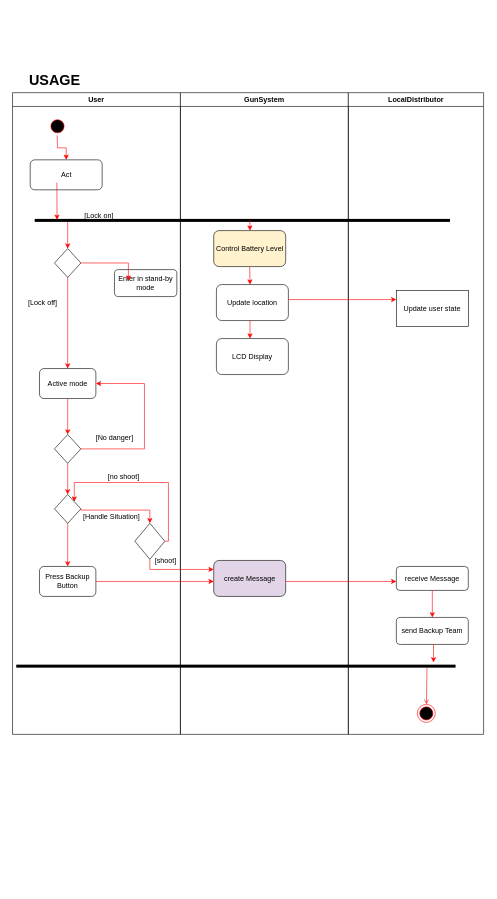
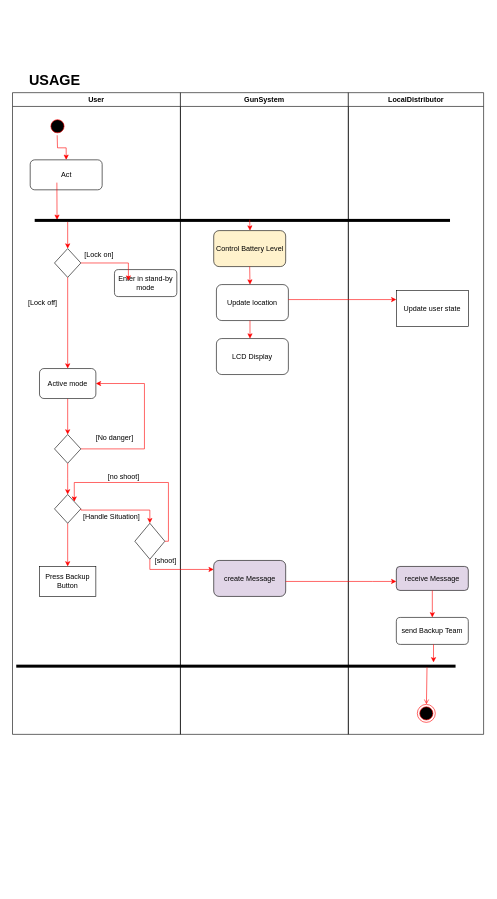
  <mxCell id="0" />
  <mxCell id="1" parent="0" />
  <mxCell id="2" value="User" style="swimlane;whiteSpace=wrap" parent="1" vertex="1"><mxGeometry x="20" y="154" width="280" height="1070" as="geometry" /></mxCell>
  <mxCell id="3" style="edgeStyle=orthogonalEdgeStyle;rounded=0;orthogonalLoop=1;jettySize=auto;html=1;strokeColor=#FF0000;" parent="2" target="5" edge="1"><mxGeometry relative="1" as="geometry"><mxPoint x="74.5" y="71" as="sourcePoint" /></mxGeometry></mxCell>
  <mxCell id="4" value="" style="ellipse;shape=startState;fillColor=#000000;strokeColor=#ff0000;" parent="2" vertex="1"><mxGeometry x="60" y="41" width="30" height="30" as="geometry" /></mxCell>
  <mxCell id="5" value="Act" style="rounded=1;whiteSpace=wrap;html=1;" parent="2" vertex="1"><mxGeometry x="29.5" y="112" width="120" height="50" as="geometry" /></mxCell>
  <mxCell id="6" value="" style="endArrow=classic;html=1;strokeColor=#FF0000;" parent="2" edge="1"><mxGeometry width="50" height="50" relative="1" as="geometry"><mxPoint x="74" y="150" as="sourcePoint" /><mxPoint x="74.25" y="212" as="targetPoint" /></mxGeometry></mxCell>
  <mxCell id="7" value="" style="html=1;points=[];perimeter=orthogonalPerimeter;fillColor=#000000;strokeColor=none;rotation=90;" parent="2" vertex="1"><mxGeometry x="380.75" y="-133.25" width="5" height="692.5" as="geometry" /></mxCell>
  <mxCell id="8" value="" style="rhombus;whiteSpace=wrap;html=1;" parent="2" vertex="1"><mxGeometry x="70" y="260" width="44" height="48" as="geometry" /></mxCell>
  <mxCell id="9" value="" style="endArrow=classic;html=1;strokeColor=#FF0000;entryX=0.5;entryY=0;entryDx=0;entryDy=0;" parent="2" source="7" target="8" edge="1"><mxGeometry width="50" height="50" relative="1" as="geometry"><mxPoint x="190" y="290" as="sourcePoint" /><mxPoint x="190" y="340" as="targetPoint" /></mxGeometry></mxCell>
  <mxCell id="10" value="&lt;div&gt;Enter in stand-by&lt;/div&gt;&lt;div&gt;mode&lt;br&gt;&lt;/div&gt;" style="rounded=1;whiteSpace=wrap;html=1;" parent="2" vertex="1"><mxGeometry x="170" y="295" width="104" height="45" as="geometry" /></mxCell>
  <mxCell id="11" style="edgeStyle=orthogonalEdgeStyle;rounded=0;orthogonalLoop=1;jettySize=auto;html=1;strokeColor=#FF0000;entryX=0.608;entryY=-0.033;entryDx=0;entryDy=0;entryPerimeter=0;" parent="2" source="8" edge="1"><mxGeometry relative="1" as="geometry"><mxPoint x="193.232" y="313.515" as="targetPoint" /><Array as="points"><mxPoint x="193" y="284" /></Array></mxGeometry></mxCell>
- <mxCell id="12" value="[Lock on]" style="text;html=1;align=center;verticalAlign=middle;resizable=0;points=[];autosize=1;" parent="2" vertex="1"><mxGeometry x="114" y="195" width="60" height="20" as="geometry" /></mxCell>
+ <mxCell id="12" value="[Lock on]" style="text;html=1;align=center;verticalAlign=middle;resizable=0;points=[];autosize=1;" parent="2" vertex="1"><mxGeometry x="114" y="260" width="60" height="20" as="geometry" /></mxCell>
  <mxCell id="13" value="[Lock off]" style="text;html=1;align=center;verticalAlign=middle;resizable=0;points=[];autosize=1;" parent="2" vertex="1"><mxGeometry x="20" y="340" width="60" height="20" as="geometry" /></mxCell>
  <mxCell id="14" style="edgeStyle=orthogonalEdgeStyle;rounded=0;orthogonalLoop=1;jettySize=auto;html=1;entryX=0.5;entryY=0;entryDx=0;entryDy=0;strokeColor=#FF0000;" parent="2" source="15" target="17" edge="1"><mxGeometry relative="1" as="geometry" /></mxCell>
  <mxCell id="15" value="Active mode" style="rounded=1;whiteSpace=wrap;html=1;" parent="2" vertex="1"><mxGeometry x="45" y="460" width="94" height="50" as="geometry" /></mxCell>
  <mxCell id="16" style="edgeStyle=orthogonalEdgeStyle;rounded=0;orthogonalLoop=1;jettySize=auto;html=1;exitX=0.5;exitY=1;exitDx=0;exitDy=0;strokeColor=#FF0000;entryX=0.5;entryY=0;entryDx=0;entryDy=0;" parent="2" source="8" target="15" edge="1"><mxGeometry relative="1" as="geometry"><mxPoint x="92" y="410" as="targetPoint" /></mxGeometry></mxCell>
  <mxCell id="17" value="" style="rhombus;whiteSpace=wrap;html=1;" parent="2" vertex="1"><mxGeometry x="70" y="570" width="44" height="48" as="geometry" /></mxCell>
  <mxCell id="18" style="edgeStyle=orthogonalEdgeStyle;rounded=0;orthogonalLoop=1;jettySize=auto;html=1;strokeColor=#FF0000;entryX=1;entryY=0.5;entryDx=0;entryDy=0;" parent="2" source="17" target="15" edge="1"><mxGeometry relative="1" as="geometry"><mxPoint x="210" y="480" as="targetPoint" /><Array as="points"><mxPoint x="220" y="594" /><mxPoint x="220" y="485" /></Array></mxGeometry></mxCell>
  <mxCell id="19" value="&lt;div&gt;[No danger]&lt;br&gt;&lt;/div&gt;" style="text;html=1;align=center;verticalAlign=middle;resizable=0;points=[];autosize=1;" parent="2" vertex="1"><mxGeometry x="130" y="565" width="80" height="20" as="geometry" /></mxCell>
- <mxCell id="20" value="Press Backup Button" style="rounded=1;whiteSpace=wrap;html=1;" parent="2" vertex="1"><mxGeometry x="45" y="790" width="94" height="50" as="geometry" /></mxCell>
+ <mxCell id="20" value="Press Backup Button" style="whiteSpace=wrap;html=1;rounded=0;" parent="2" vertex="1"><mxGeometry x="45" y="790" width="94" height="50" as="geometry" /></mxCell>
  <mxCell id="21" style="edgeStyle=orthogonalEdgeStyle;rounded=0;orthogonalLoop=1;jettySize=auto;html=1;entryX=0.5;entryY=0;entryDx=0;entryDy=0;strokeColor=#FF0000;" parent="2" source="22" target="20" edge="1"><mxGeometry relative="1" as="geometry" /></mxCell>
  <mxCell id="22" value="" style="rhombus;whiteSpace=wrap;html=1;" parent="2" vertex="1"><mxGeometry x="70" y="670" width="44" height="48" as="geometry" /></mxCell>
  <mxCell id="23" value="[Handle Situation]" style="text;html=1;align=center;verticalAlign=middle;resizable=0;points=[];autosize=1;" parent="2" vertex="1"><mxGeometry x="110" y="698" width="110" height="20" as="geometry" /></mxCell>
  <mxCell id="24" value="" style="rhombus;whiteSpace=wrap;html=1;" parent="2" vertex="1"><mxGeometry x="204" y="718" width="50" height="60" as="geometry" /></mxCell>
  <mxCell id="25" style="edgeStyle=orthogonalEdgeStyle;rounded=0;orthogonalLoop=1;jettySize=auto;html=1;strokeColor=#FF0000;entryX=0.5;entryY=0;entryDx=0;entryDy=0;exitX=1;exitY=0.5;exitDx=0;exitDy=0;" parent="2" source="22" target="24" edge="1"><mxGeometry relative="1" as="geometry"><mxPoint x="210.002" y="725.005" as="targetPoint" /><mxPoint x="130.77" y="695.49" as="sourcePoint" /><Array as="points"><mxPoint x="114" y="696" /><mxPoint x="229" y="696" /></Array></mxGeometry></mxCell>
  <mxCell id="26" value="[shoot]" style="text;html=1;align=center;verticalAlign=middle;resizable=0;points=[];autosize=1;" parent="2" vertex="1"><mxGeometry x="230" y="770" width="50" height="20" as="geometry" /></mxCell>
  <mxCell id="27" style="edgeStyle=orthogonalEdgeStyle;rounded=0;orthogonalLoop=1;jettySize=auto;html=1;strokeColor=#FF0000;entryX=1;entryY=0;entryDx=0;entryDy=0;" parent="2" source="24" target="22" edge="1"><mxGeometry relative="1" as="geometry"><mxPoint x="260" y="650" as="targetPoint" /><Array as="points"><mxPoint x="260" y="748" /><mxPoint x="260" y="650" /><mxPoint x="103" y="650" /></Array></mxGeometry></mxCell>
  <mxCell id="28" value="[no shoot]" style="text;html=1;align=center;verticalAlign=middle;resizable=0;points=[];autosize=1;" parent="2" vertex="1"><mxGeometry x="150" y="630" width="70" height="20" as="geometry" /></mxCell>
  <mxCell id="29" value="GunSystem" style="swimlane;whiteSpace=wrap" parent="1" vertex="1"><mxGeometry x="300" y="154" width="280" height="1070" as="geometry" /></mxCell>
  <mxCell id="30" value="Control Battery Level" style="rounded=1;whiteSpace=wrap;html=1;fillColor=#fff2cc;" parent="29" vertex="1"><mxGeometry x="55.5" y="230" width="120" height="60" as="geometry" /></mxCell>
  <mxCell id="31" value="" style="endArrow=classic;html=1;strokeColor=#FF0000;" parent="29" edge="1"><mxGeometry width="50" height="50" relative="1" as="geometry"><mxPoint x="115.5" y="212" as="sourcePoint" /><mxPoint x="116" y="230" as="targetPoint" /></mxGeometry></mxCell>
  <mxCell id="32" value="" style="endArrow=classic;html=1;strokeColor=#FF0000;exitX=0.5;exitY=1;exitDx=0;exitDy=0;" parent="29" source="30" edge="1"><mxGeometry width="50" height="50" relative="1" as="geometry"><mxPoint x="115" y="345" as="sourcePoint" /><mxPoint x="116" y="320" as="targetPoint" /></mxGeometry></mxCell>
  <mxCell id="33" value="Update location" style="rounded=1;whiteSpace=wrap;html=1;" parent="29" vertex="1"><mxGeometry x="60" y="320" width="120" height="60" as="geometry" /></mxCell>
  <mxCell id="34" value="" style="endArrow=classic;html=1;strokeColor=#FF0000;" parent="29" edge="1"><mxGeometry width="50" height="50" relative="1" as="geometry"><mxPoint x="116" y="380" as="sourcePoint" /><mxPoint x="116" y="410" as="targetPoint" /></mxGeometry></mxCell>
  <mxCell id="35" value="LCD Display" style="rounded=1;whiteSpace=wrap;html=1;" parent="29" vertex="1"><mxGeometry x="60" y="410" width="120" height="60" as="geometry" /></mxCell>
  <mxCell id="36" value="create Message" style="rounded=1;whiteSpace=wrap;html=1;fillColor=#e1d5e7;" parent="29" vertex="1"><mxGeometry x="55.5" y="780" width="120" height="60" as="geometry" /></mxCell>
  <mxCell id="37" value="" style="html=1;points=[];perimeter=orthogonalPerimeter;fillColor=#000000;strokeColor=none;rotation=90;" parent="29" vertex="1"><mxGeometry x="90" y="590" width="5" height="732.5" as="geometry" /></mxCell>
  <mxCell id="38" value="LocalDistributor" style="swimlane;whiteSpace=wrap" parent="1" vertex="1"><mxGeometry x="580" y="154" width="225.5" height="1070" as="geometry" /></mxCell>
  <mxCell id="39" value="Update user state" style="whiteSpace=wrap;html=1;rounded=0;" parent="38" vertex="1"><mxGeometry x="80" y="330" width="120" height="60" as="geometry" /></mxCell>
- <mxCell id="40" value="receive Message" style="rounded=1;whiteSpace=wrap;html=1;" parent="38" vertex="1"><mxGeometry x="80" y="790" width="120" height="40" as="geometry" /></mxCell>
+ <mxCell id="40" value="receive Message" style="rounded=1;whiteSpace=wrap;html=1;fillColor=#e1d5e7;" parent="38" vertex="1"><mxGeometry x="80" y="790" width="120" height="40" as="geometry" /></mxCell>
  <mxCell id="41" value="send Backup Team" style="rounded=1;whiteSpace=wrap;html=1;" parent="38" vertex="1"><mxGeometry x="80" y="875" width="120" height="45" as="geometry" /></mxCell>
  <mxCell id="42" value="" style="ellipse;shape=endState;fillColor=#000000;strokeColor=#ff0000" parent="38" vertex="1"><mxGeometry x="115" y="1020" width="30" height="30" as="geometry" /></mxCell>
  <mxCell id="43" style="edgeStyle=orthogonalEdgeStyle;rounded=0;orthogonalLoop=1;jettySize=auto;html=1;strokeColor=#FF0000;entryX=0;entryY=0.25;entryDx=0;entryDy=0;" parent="1" source="33" target="39" edge="1"><mxGeometry relative="1" as="geometry"><mxPoint x="660" y="536" as="targetPoint" /><Array as="points"><mxPoint x="530" y="499" /><mxPoint x="530" y="499" /></Array></mxGeometry></mxCell>
  <mxCell id="44" style="edgeStyle=orthogonalEdgeStyle;rounded=0;orthogonalLoop=1;jettySize=auto;html=1;strokeColor=#FF0000;" parent="1" source="17" edge="1"><mxGeometry relative="1" as="geometry"><mxPoint x="112" y="824" as="targetPoint" /></mxGeometry></mxCell>
- <mxCell id="45" style="edgeStyle=orthogonalEdgeStyle;rounded=0;orthogonalLoop=1;jettySize=auto;html=1;strokeColor=#FF0000;" parent="1" source="20" target="36" edge="1"><mxGeometry relative="1" as="geometry"><Array as="points"><mxPoint x="280" y="969" /><mxPoint x="280" y="969" /></Array></mxGeometry></mxCell>
  <mxCell id="46" style="edgeStyle=orthogonalEdgeStyle;rounded=0;orthogonalLoop=1;jettySize=auto;html=1;strokeColor=#FF0000;" parent="1" source="36" target="40" edge="1"><mxGeometry relative="1" as="geometry"><mxPoint x="610" y="969" as="targetPoint" /><Array as="points"><mxPoint x="620" y="969" /><mxPoint x="620" y="969" /></Array></mxGeometry></mxCell>
  <mxCell id="47" style="edgeStyle=orthogonalEdgeStyle;rounded=0;orthogonalLoop=1;jettySize=auto;html=1;strokeColor=#FF0000;" parent="1" source="40" edge="1"><mxGeometry relative="1" as="geometry"><mxPoint x="720" y="1029" as="targetPoint" /><Array as="points"><mxPoint x="720" y="1029" /></Array></mxGeometry></mxCell>
  <mxCell id="48" value="" style="endArrow=open;strokeColor=#FF0000;endFill=1;rounded=0;exitX=0.85;exitY=0.065;exitDx=0;exitDy=0;exitPerimeter=0;" parent="1" source="37" target="42" edge="1"><mxGeometry relative="1" as="geometry"><mxPoint x="135" y="1104" as="sourcePoint" /></mxGeometry></mxCell>
  <mxCell id="49" style="edgeStyle=orthogonalEdgeStyle;rounded=0;orthogonalLoop=1;jettySize=auto;html=1;strokeColor=#FF0000;" parent="1" source="41" edge="1"><mxGeometry relative="1" as="geometry"><mxPoint x="722" y="1104" as="targetPoint" /><Array as="points"><mxPoint x="722" y="1104" /><mxPoint x="722" y="1104" /></Array></mxGeometry></mxCell>
  <mxCell id="50" style="edgeStyle=orthogonalEdgeStyle;rounded=0;orthogonalLoop=1;jettySize=auto;html=1;strokeColor=#FF0000;entryX=0;entryY=0.25;entryDx=0;entryDy=0;" parent="1" source="24" target="36" edge="1"><mxGeometry relative="1" as="geometry"><mxPoint x="249" y="964" as="targetPoint" /><Array as="points"><mxPoint x="249" y="949" /></Array></mxGeometry></mxCell>
  <mxCell id="51" value="&lt;b&gt;&lt;font style=&quot;font-size: 24px&quot;&gt;USAGE&lt;/font&gt;&lt;/b&gt;" style="text;html=1;align=center;verticalAlign=middle;resizable=0;points=[];autosize=1;" vertex="1" parent="1"><mxGeometry x="40" y="124" width="100" height="20" as="geometry" /></mxCell>
